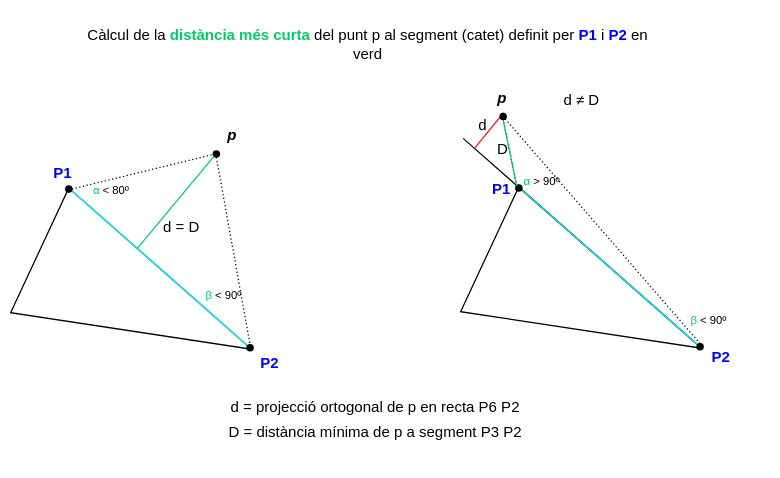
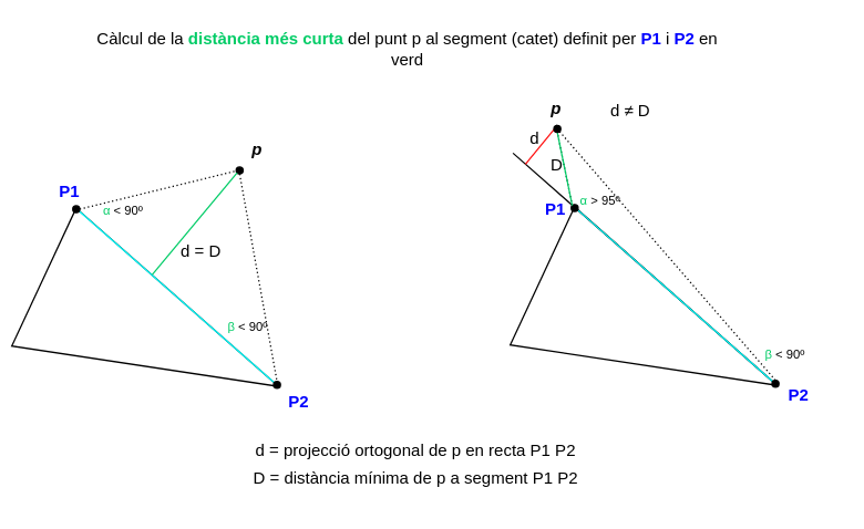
  <mxCell id="0" />
  <mxCell id="1" parent="0" />
  <mxCell id="2" value="" style="triangle;whiteSpace=wrap;html=1;rotation=25;" vertex="1" parent="1"><mxGeometry x="22.48" y="184.17" width="187.03" height="110" as="geometry" /></mxCell>
  <mxCell id="3" value="P2" style="text;html=1;strokeColor=none;fillColor=none;align=center;verticalAlign=middle;whiteSpace=wrap;rounded=0;fontColor=#0000FF;fontStyle=1" vertex="1" parent="1"><mxGeometry x="190.06" y="275" width="50.94" height="30" as="geometry" /></mxCell>
  <mxCell id="4" value="" style="endArrow=none;html=1;rounded=0;strokeColor=#00FFFF;exitX=0.731;exitY=0.981;exitDx=0;exitDy=0;entryX=1;entryY=0.5;entryDx=0;entryDy=0;exitPerimeter=0;" edge="1" parent="1" target="2"><mxGeometry width="50" height="50" relative="1" as="geometry"><mxPoint x="53.92" y="149.43" as="sourcePoint" /><mxPoint x="190.06" y="280" as="targetPoint" /></mxGeometry></mxCell>
  <mxCell id="5" value="&lt;b&gt;P1&lt;/b&gt;" style="text;html=1;strokeColor=none;fillColor=none;align=center;verticalAlign=middle;whiteSpace=wrap;rounded=0;fontColor=#0000FF;" vertex="1" parent="1"><mxGeometry x="20.06" y="123" width="60" height="30" as="geometry" /></mxCell>
  <mxCell id="6" value="" style="ellipse;whiteSpace=wrap;html=1;labelBackgroundColor=#FF0F0F;fillColor=#000000;fontColor=#FF0F0F;" vertex="1" parent="1"><mxGeometry x="52.06" y="148" width="5" height="5" as="geometry" /></mxCell>
  <mxCell id="7" value="" style="ellipse;whiteSpace=wrap;html=1;labelBackgroundColor=#FF0F0F;fillColor=#000000;fontColor=#FF0F0F;" vertex="1" parent="1"><mxGeometry x="197.06" y="275" width="5" height="5" as="geometry" /></mxCell>
  <mxCell id="8" value="" style="ellipse;whiteSpace=wrap;html=1;labelBackgroundColor=#FF0F0F;fillColor=#000000;fontColor=#FF0F0F;" vertex="1" parent="1"><mxGeometry x="170.06" y="120" width="5" height="5" as="geometry" /></mxCell>
  <mxCell id="9" value="" style="endArrow=none;dashed=1;html=1;dashPattern=1 2;strokeWidth=1;rounded=0;entryX=0.467;entryY=0.463;entryDx=0;entryDy=0;entryPerimeter=0;exitX=1;exitY=0.5;exitDx=0;exitDy=0;" edge="1" parent="1" source="6" target="8"><mxGeometry width="50" height="50" relative="1" as="geometry"><mxPoint x="90.06" y="150" as="sourcePoint" /><mxPoint x="110.06" y="170" as="targetPoint" /></mxGeometry></mxCell>
  <mxCell id="10" value="" style="endArrow=none;dashed=1;html=1;dashPattern=1 2;strokeWidth=1;rounded=0;exitX=0.5;exitY=1;exitDx=0;exitDy=0;entryX=0.5;entryY=0;entryDx=0;entryDy=0;" edge="1" parent="1" source="8" target="7"><mxGeometry width="50" height="50" relative="1" as="geometry"><mxPoint x="67.06" y="161" as="sourcePoint" /><mxPoint x="220.06" y="190" as="targetPoint" /></mxGeometry></mxCell>
  <mxCell id="11" value="" style="endArrow=none;html=1;rounded=0;entryX=0;entryY=1;entryDx=0;entryDy=0;exitX=0.375;exitY=0.184;exitDx=0;exitDy=0;exitPerimeter=0;strokeColor=#00CC66;" edge="1" parent="1" source="2" target="8"><mxGeometry width="50" height="50" relative="1" as="geometry"><mxPoint x="100.06" y="209" as="sourcePoint" /><mxPoint x="80.06" y="160" as="targetPoint" /></mxGeometry></mxCell>
- <mxCell id="12" value="&lt;font style=&quot;font-size: 9px;&quot;&gt;&amp;nbsp; &amp;nbsp; &amp;nbsp;&lt;font color=&quot;#00cc66&quot;&gt;α&lt;/font&gt; &amp;lt; 80º&lt;/font&gt;" style="text;html=1;strokeColor=none;fillColor=none;align=center;verticalAlign=middle;whiteSpace=wrap;rounded=0;" vertex="1" parent="1"><mxGeometry x="52.06" y="135.5" width="60.55" height="30" as="geometry" /></mxCell>
+ <mxCell id="12" value="&lt;font style=&quot;font-size: 9px;&quot;&gt;&amp;nbsp; &amp;nbsp; &amp;nbsp;&lt;font color=&quot;#00cc66&quot;&gt;α&lt;/font&gt; &amp;lt; 90º&lt;/font&gt;" style="text;html=1;strokeColor=none;fillColor=none;align=center;verticalAlign=middle;whiteSpace=wrap;rounded=0;" vertex="1" parent="1"><mxGeometry x="52.06" y="135.5" width="60.55" height="30" as="geometry" /></mxCell>
  <mxCell id="13" value="&lt;font style=&quot;font-size: 9px;&quot;&gt;&amp;nbsp; &amp;nbsp;&lt;font color=&quot;#00cc66&quot;&gt; &amp;nbsp;β&amp;nbsp;&lt;/font&gt;&amp;lt; 90º&lt;/font&gt;" style="text;html=1;strokeColor=none;fillColor=none;align=center;verticalAlign=middle;whiteSpace=wrap;rounded=0;" vertex="1" parent="1"><mxGeometry x="141.51" y="220" width="60.55" height="30" as="geometry" /></mxCell>
  <mxCell id="14" value="d = D" style="text;html=1;strokeColor=none;fillColor=none;align=center;verticalAlign=middle;whiteSpace=wrap;rounded=0;" vertex="1" parent="1"><mxGeometry x="115.06" y="165.5" width="60" height="30" as="geometry" /></mxCell>
- <mxCell id="15" value="d = projecció ortogonal de p en recta P6 P2" style="text;html=1;strokeColor=none;fillColor=none;align=center;verticalAlign=middle;whiteSpace=wrap;rounded=0;" vertex="1" parent="1"><mxGeometry x="175.06" y="310" width="250" height="30" as="geometry" /></mxCell>
+ <mxCell id="15" value="d = projecció ortogonal de p en recta P1 P2" style="text;html=1;strokeColor=none;fillColor=none;align=center;verticalAlign=middle;whiteSpace=wrap;rounded=0;" vertex="1" parent="1"><mxGeometry x="175.06" y="310" width="250" height="30" as="geometry" /></mxCell>
  <mxCell id="16" value="" style="triangle;whiteSpace=wrap;html=1;rotation=25;" vertex="1" parent="1"><mxGeometry x="382.48" y="183.34" width="187.03" height="110" as="geometry" /></mxCell>
  <mxCell id="17" value="&lt;font color=&quot;#0000ff&quot;&gt;&lt;b&gt;P1&lt;/b&gt;&lt;/font&gt;" style="text;html=1;strokeColor=none;fillColor=none;align=center;verticalAlign=middle;whiteSpace=wrap;rounded=0;" vertex="1" parent="1"><mxGeometry x="371" y="135.5" width="60" height="30" as="geometry" /></mxCell>
  <mxCell id="18" value="" style="endArrow=none;html=1;rounded=0;entryX=1;entryY=0.5;entryDx=0;entryDy=0;endSize=3;targetPerimeterSpacing=-3;sourcePerimeterSpacing=-2;startSize=5;fontSize=3;" edge="1" parent="1" target="16"><mxGeometry width="50" height="50" relative="1" as="geometry"><mxPoint x="370" y="110" as="sourcePoint" /><mxPoint x="554" y="273" as="targetPoint" /></mxGeometry></mxCell>
  <mxCell id="19" value="" style="endArrow=none;dashed=1;html=1;dashPattern=1 2;strokeWidth=1;rounded=0;exitX=0;exitY=0;exitDx=0;exitDy=0;" edge="1" parent="1" source="28"><mxGeometry width="50" height="50" relative="1" as="geometry"><mxPoint x="450.06" y="149.17" as="sourcePoint" /><mxPoint x="401" y="90" as="targetPoint" /></mxGeometry></mxCell>
  <mxCell id="20" value="" style="endArrow=none;dashed=1;html=1;dashPattern=1 2;strokeWidth=1;rounded=0;entryX=0.5;entryY=0;entryDx=0;entryDy=0;" edge="1" parent="1" source="33" target="26"><mxGeometry width="50" height="50" relative="1" as="geometry"><mxPoint x="401" y="90" as="sourcePoint" /><mxPoint x="580.06" y="189.17" as="targetPoint" /></mxGeometry></mxCell>
  <mxCell id="21" value="" style="endArrow=none;html=1;rounded=0;strokeColor=#00FFFF;exitX=0.731;exitY=0.981;exitDx=0;exitDy=0;entryX=1;entryY=0.5;entryDx=0;entryDy=0;exitPerimeter=0;" edge="1" parent="1" target="16"><mxGeometry width="50" height="50" relative="1" as="geometry"><mxPoint x="413.92" y="148.6" as="sourcePoint" /><mxPoint x="550.06" y="279.17" as="targetPoint" /></mxGeometry></mxCell>
  <mxCell id="22" value="&lt;font style=&quot;font-size: 9px;&quot;&gt;&amp;nbsp; &amp;nbsp;&lt;font color=&quot;#00cc66&quot;&gt; &amp;nbsp;β&amp;nbsp;&lt;/font&gt;&amp;lt; 90º&lt;/font&gt;" style="text;html=1;strokeColor=none;fillColor=none;align=center;verticalAlign=middle;whiteSpace=wrap;rounded=0;" vertex="1" parent="1"><mxGeometry x="530.06" y="240" width="60.55" height="30" as="geometry" /></mxCell>
  <mxCell id="23" value="D" style="text;html=1;strokeColor=none;fillColor=none;align=center;verticalAlign=middle;whiteSpace=wrap;rounded=0;" vertex="1" parent="1"><mxGeometry x="372" y="104" width="60" height="30" as="geometry" /></mxCell>
- <mxCell id="24" value="D = distància mínima de&amp;nbsp;p a segment P3 P2" style="text;html=1;strokeColor=none;fillColor=none;align=center;verticalAlign=middle;whiteSpace=wrap;rounded=0;" vertex="1" parent="1"><mxGeometry x="175.06" y="330" width="250" height="30" as="geometry" /></mxCell>
+ <mxCell id="24" value="D = distància mínima de&amp;nbsp;p a segment P1 P2" style="text;html=1;strokeColor=none;fillColor=none;align=center;verticalAlign=middle;whiteSpace=wrap;rounded=0;" vertex="1" parent="1"><mxGeometry x="175.06" y="330" width="250" height="30" as="geometry" /></mxCell>
  <mxCell id="25" value="&lt;b&gt;&lt;i&gt;p&lt;/i&gt;&lt;/b&gt;" style="text;html=1;strokeColor=none;fillColor=none;align=center;verticalAlign=middle;whiteSpace=wrap;rounded=0;" vertex="1" parent="1"><mxGeometry x="175.06" y="93" width="21.49" height="30" as="geometry" /></mxCell>
  <mxCell id="26" value="" style="ellipse;whiteSpace=wrap;html=1;labelBackgroundColor=#FF0F0F;fillColor=#000000;fontColor=#FF0F0F;" vertex="1" parent="1"><mxGeometry x="557.06" y="274.17" width="5" height="5" as="geometry" /></mxCell>
- <mxCell id="27" value="&lt;font style=&quot;font-size: 9px;&quot;&gt;&amp;nbsp; &amp;nbsp; &amp;nbsp;&lt;font color=&quot;#00cc66&quot;&gt;α&lt;/font&gt;&amp;nbsp;&amp;gt; 90º&lt;/font&gt;" style="text;html=1;strokeColor=none;fillColor=none;align=center;verticalAlign=middle;whiteSpace=wrap;rounded=0;" vertex="1" parent="1"><mxGeometry x="401" y="129.17" width="51.61" height="30" as="geometry" /></mxCell>
+ <mxCell id="27" value="&lt;font style=&quot;font-size: 9px;&quot;&gt;&amp;nbsp; &amp;nbsp; &amp;nbsp;&lt;font color=&quot;#00cc66&quot;&gt;α&lt;/font&gt;&amp;nbsp;&amp;gt; 95º&lt;/font&gt;" style="text;html=1;strokeColor=none;fillColor=none;align=center;verticalAlign=middle;whiteSpace=wrap;rounded=0;" vertex="1" parent="1"><mxGeometry x="401" y="129.17" width="51.61" height="30" as="geometry" /></mxCell>
  <mxCell id="28" value="" style="ellipse;whiteSpace=wrap;html=1;labelBackgroundColor=#FF0F0F;fillColor=#000000;fontColor=#FF0F0F;" vertex="1" parent="1"><mxGeometry x="412.06" y="147.17" width="5" height="5" as="geometry" /></mxCell>
  <mxCell id="29" value="" style="endArrow=none;html=1;rounded=0;fontColor=#FF0F0F;labelBackgroundColor=#FF0F0F;labelBorderColor=#FF0F0F;strokeColor=#FF0F0F;" edge="1" parent="1"><mxGeometry width="50" height="50" relative="1" as="geometry"><mxPoint x="379" y="118" as="sourcePoint" /><mxPoint x="402" y="90" as="targetPoint" /></mxGeometry></mxCell>
  <mxCell id="30" value="" style="endArrow=none;html=1;rounded=0;strokeColor=#00CC66;exitX=0;exitY=0;exitDx=0;exitDy=0;" edge="1" parent="1" source="28"><mxGeometry width="50" height="50" relative="1" as="geometry"><mxPoint x="331" y="140" as="sourcePoint" /><mxPoint x="401" y="90" as="targetPoint" /></mxGeometry></mxCell>
  <mxCell id="31" value="d" style="text;html=1;strokeColor=none;fillColor=none;align=center;verticalAlign=middle;whiteSpace=wrap;rounded=0;" vertex="1" parent="1"><mxGeometry x="376" y="85" width="20" height="30" as="geometry" /></mxCell>
  <mxCell id="32" value="" style="endArrow=none;dashed=1;html=1;dashPattern=1 2;strokeWidth=1;rounded=0;entryX=0.5;entryY=0;entryDx=0;entryDy=0;" edge="1" parent="1" target="33"><mxGeometry width="50" height="50" relative="1" as="geometry"><mxPoint x="401" y="90" as="sourcePoint" /><mxPoint x="560" y="274" as="targetPoint" /></mxGeometry></mxCell>
  <mxCell id="33" value="" style="ellipse;whiteSpace=wrap;html=1;labelBackgroundColor=#FF0F0F;fillColor=#000000;fontColor=#FF0F0F;" vertex="1" parent="1"><mxGeometry x="399.5" y="90" width="5" height="5" as="geometry" /></mxCell>
  <mxCell id="34" value="P2" style="text;html=1;strokeColor=none;fillColor=none;align=center;verticalAlign=middle;whiteSpace=wrap;rounded=0;fontColor=#0000FF;fontStyle=1" vertex="1" parent="1"><mxGeometry x="551" y="270" width="50.94" height="30" as="geometry" /></mxCell>
- <mxCell id="35" value="d ≠ D" style="text;html=1;strokeColor=none;fillColor=none;align=center;verticalAlign=middle;whiteSpace=wrap;rounded=0;" vertex="1" parent="1"><mxGeometry x="435.06" y="65" width="60" height="30" as="geometry" /></mxCell>
+ <mxCell id="35" value="d ≠ D" style="text;html=1;strokeColor=none;fillColor=none;align=center;verticalAlign=middle;whiteSpace=wrap;rounded=0;" vertex="1" parent="1"><mxGeometry x="425.06" y="65" width="60" height="30" as="geometry" /></mxCell>
  <mxCell id="36" value="Càlcul de la &lt;b&gt;&lt;font color=&quot;#00cc66&quot;&gt;distància més curta&lt;/font&gt;&lt;/b&gt; del punt p al segment (catet) definit per &lt;b&gt;&lt;font color=&quot;#0000ff&quot;&gt;P1&lt;/font&gt; &lt;/b&gt;i &lt;font color=&quot;#0000ff&quot;&gt;&lt;b&gt;P2 &lt;/b&gt;&lt;/font&gt;en verd" style="text;html=1;strokeColor=none;fillColor=none;align=center;verticalAlign=middle;whiteSpace=wrap;rounded=0;" vertex="1" parent="1"><mxGeometry x="57.06" y="20" width="473.94" height="30" as="geometry" /></mxCell>
  <mxCell id="37" value="&lt;b&gt;&lt;i&gt;p&lt;/i&gt;&lt;/b&gt;" style="text;html=1;strokeColor=none;fillColor=none;align=center;verticalAlign=middle;whiteSpace=wrap;rounded=0;" vertex="1" parent="1"><mxGeometry x="391.26" y="63" width="21.49" height="30" as="geometry" /></mxCell>
